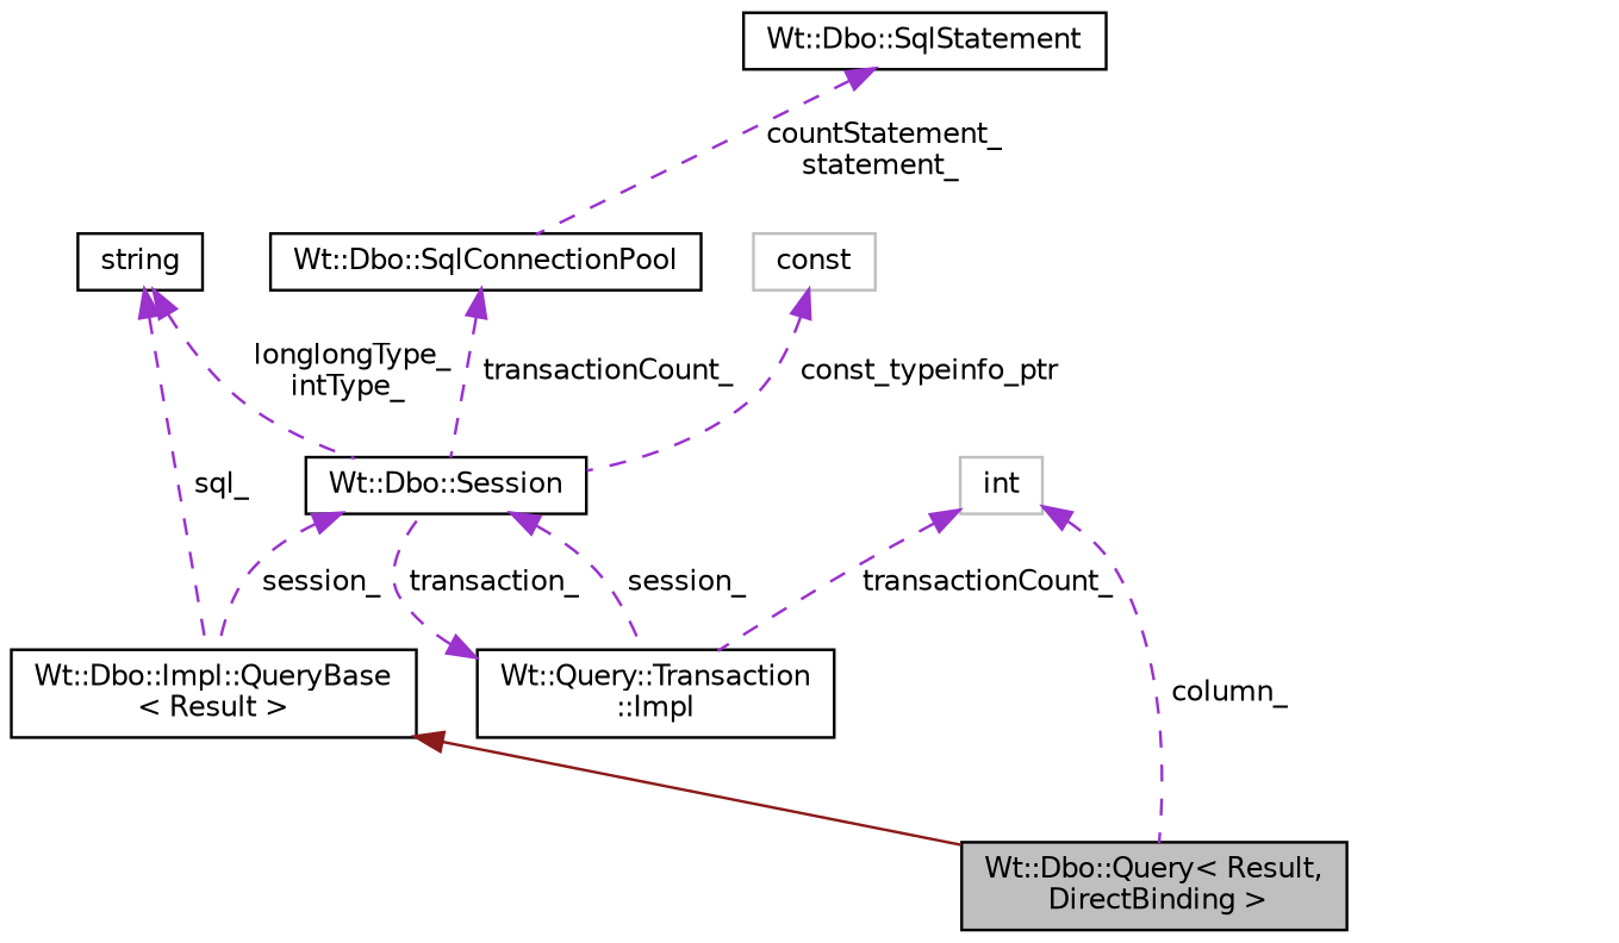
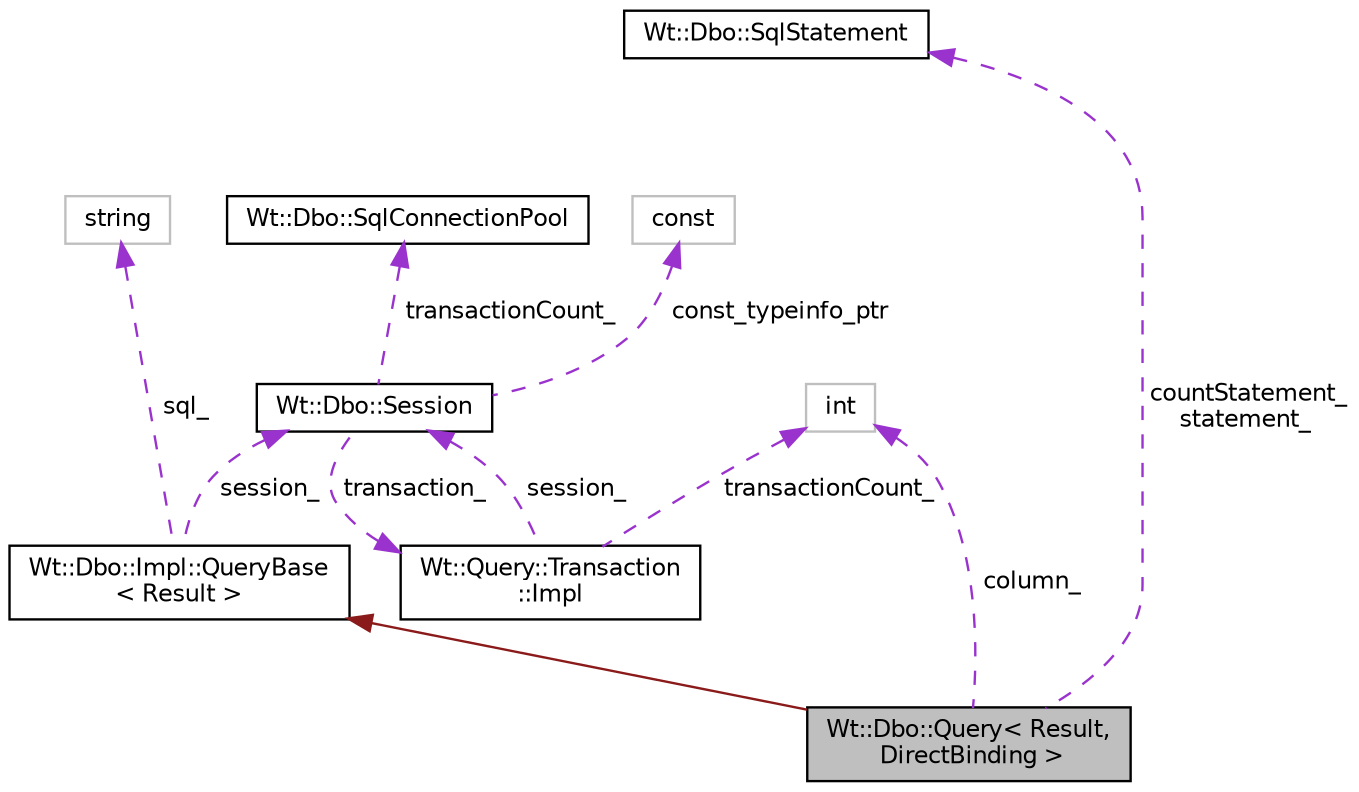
  digraph {
    node [color=black fillcolor=white fontname=Helvetica fontsize=10 shape=record style=filled]
    edge [color=darkorchid3 dir=back fontname=Helvetica fontsize=10 labelfontname=Helvetica labelfontsize=10 style=dashed]
    n1 [fillcolor=grey75 fontcolor=black height=0.2 label="Wt::Dbo::Query\< Result,\l DirectBinding \>" width=0.4]
    n2 [height=0.2 label="Wt::Dbo::Impl::QueryBase\l\< Result \>" width=0.4]
-   n3 [height=0.2 label=string width=0.4]
+   n3 [color=grey75 height=0.2 label=string width=0.4]
    n4 [height=0.2 label="Wt::Dbo::Session" width=0.4]
    n5 [height=0.2 label="Wt::Query::Transaction\l::Impl" width=0.4]
    n6 [color=grey75 height=0.2 label=int width=0.4]
    n7 [color=grey75 height=0.2 label=const width=0.4]
    n8 [height=0.2 label="Wt::Dbo::SqlConnectionPool" width=0.4]
    n9 [height=0.2 label="Wt::Dbo::SqlStatement" width=0.4]
    n2 -> n1 [color=firebrick4 style=solid]
    n3 -> n2 [label=" sql_"]
-   n3 -> n4 [label=" longlongType_\nintType_"]
    n4 -> n2 [label=" session_"]
    n4 -> n5 [label=" session_"]
    n5 -> n4 [label=" transaction_"]
    n6 -> n1 [label=" column_"]
    n6 -> n5 [label=" transactionCount_"]
    n7 -> n4 [label=" const_typeinfo_ptr"]
    n8 -> n4 [label=" transactionCount_"]
-   n9 -> n8 [label=" countStatement_\nstatement_"]
+   n9 -> n1 [label=" countStatement_\nstatement_"]
  }
